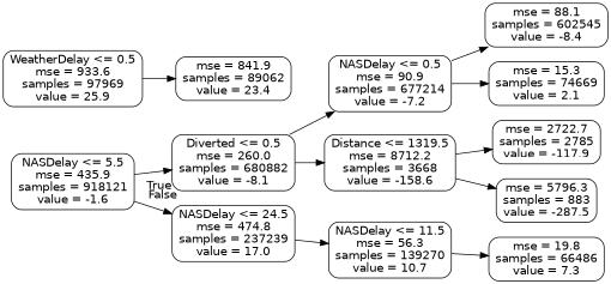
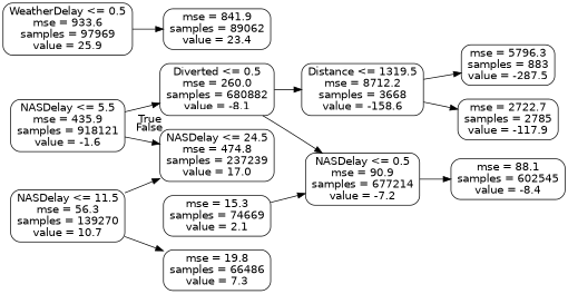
  digraph {
    rankdir=LR
    node [color=black fontname=helvetica shape=box style=rounded]
    edge [fontname=helvetica]
    n1 [label="NASDelay <= 5.5\nmse = 435.9\nsamples = 918121\nvalue = -1.6"]
    n2 [label="Diverted <= 0.5\nmse = 260.0\nsamples = 680882\nvalue = -8.1"]
    n3 [label="NASDelay <= 24.5\nmse = 474.8\nsamples = 237239\nvalue = 17.0"]
    n4 [label="NASDelay <= 0.5\nmse = 90.9\nsamples = 677214\nvalue = -7.2"]
    n5 [label="Distance <= 1319.5\nmse = 8712.2\nsamples = 3668\nvalue = -158.6"]
    n6 [label="NASDelay <= 11.5\nmse = 56.3\nsamples = 139270\nvalue = 10.7"]
    n7 [label="mse = 88.1\nsamples = 602545\nvalue = -8.4"]
    n8 [label="mse = 15.3\nsamples = 74669\nvalue = 2.1"]
    n9 [label="mse = 2722.7\nsamples = 2785\nvalue = -117.9"]
    n10 [label="mse = 5796.3\nsamples = 883\nvalue = -287.5"]
    n11 [label="mse = 19.8\nsamples = 66486\nvalue = 7.3"]
    n12 [label="WeatherDelay <= 0.5\nmse = 933.6\nsamples = 97969\nvalue = 25.9"]
    n13 [label="mse = 841.9\nsamples = 89062\nvalue = 23.4"]
    n1 -> n2 [headlabel=True labelangle=45 labeldistance=2.5]
    n1 -> n3 [headlabel=False labelangle=-45 labeldistance=2.5]
    n2 -> n4
    n2 -> n5
-   n3 -> n6
+   n6 -> n3
    n4 -> n7
-   n4 -> n8
+   n8 -> n4
    n5 -> n9
    n5 -> n10
    n6 -> n11
    n12 -> n13
  }
